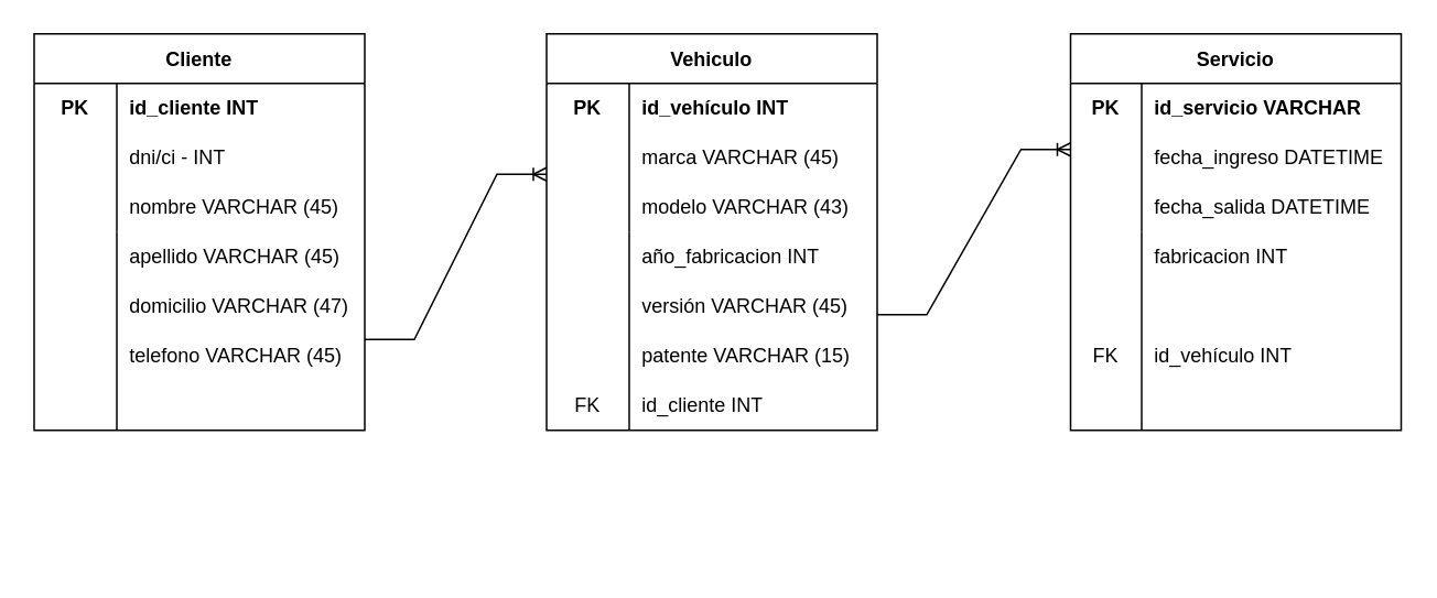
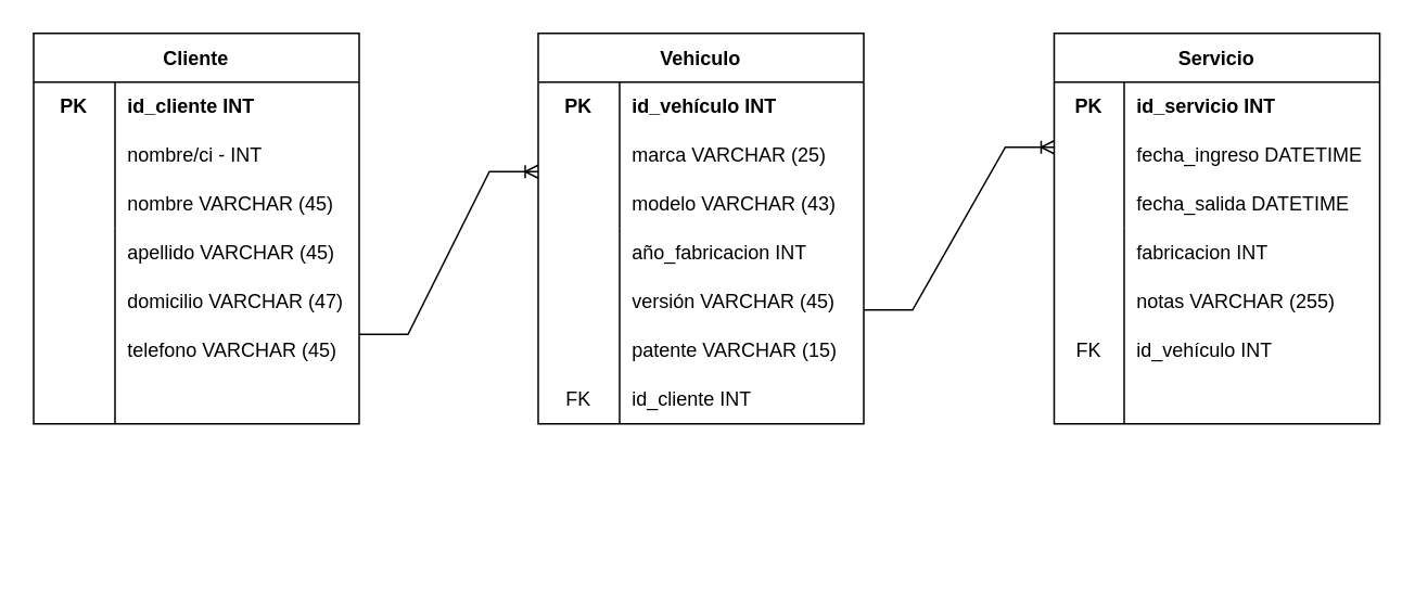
  <mxCell id="0" />
  <mxCell id="1" parent="0" />
  <mxCell id="2" value="Cliente" style="shape=table;startSize=30;container=1;collapsible=0;childLayout=tableLayout;fixedRows=1;rowLines=0;fontStyle=1;" vertex="1" parent="1"><mxGeometry y="20" width="200" height="240" as="geometry" x="20" /></mxCell>
  <mxCell id="3" value="" style="shape=tableRow;horizontal=0;startSize=0;swimlaneHead=0;swimlaneBody=0;top=0;left=0;bottom=0;right=0;collapsible=0;dropTarget=0;fillColor=none;points=[[0,0.5],[1,0.5]];portConstraint=eastwest;" vertex="1" parent="2"><mxGeometry y="30" width="200" height="30" as="geometry" /></mxCell>
  <mxCell id="4" value="&lt;b&gt;PK&lt;/b&gt;" style="shape=partialRectangle;html=1;whiteSpace=wrap;connectable=0;fillColor=none;top=0;left=0;bottom=0;right=0;overflow=hidden;pointerEvents=1;" vertex="1" parent="3"><mxGeometry width="50" height="30" as="geometry"><mxRectangle width="50" height="30" as="alternateBounds" /></mxGeometry></mxCell>
  <mxCell id="5" value="&lt;b&gt;id_cliente INT&lt;/b&gt;" style="shape=partialRectangle;html=1;whiteSpace=wrap;connectable=0;fillColor=none;top=0;left=0;bottom=0;right=0;align=left;spacingLeft=6;overflow=hidden;" vertex="1" parent="3"><mxGeometry x="50" width="150" height="30" as="geometry"><mxRectangle width="150" height="30" as="alternateBounds" /></mxGeometry></mxCell>
  <mxCell id="6" value="" style="shape=tableRow;horizontal=0;startSize=0;swimlaneHead=0;swimlaneBody=0;top=0;left=0;bottom=0;right=0;collapsible=0;dropTarget=0;fillColor=none;points=[[0,0.5],[1,0.5]];portConstraint=eastwest;" vertex="1" parent="2"><mxGeometry y="60" width="200" height="30" as="geometry" /></mxCell>
  <mxCell id="7" value="" style="shape=partialRectangle;html=1;whiteSpace=wrap;connectable=0;fillColor=none;top=0;left=0;bottom=0;right=0;overflow=hidden;" vertex="1" parent="6"><mxGeometry width="50" height="30" as="geometry"><mxRectangle width="50" height="30" as="alternateBounds" /></mxGeometry></mxCell>
- <mxCell id="8" value="dni/ci&amp;nbsp;- INT" style="shape=partialRectangle;html=1;whiteSpace=wrap;connectable=0;fillColor=none;top=0;left=0;bottom=0;right=0;align=left;spacingLeft=6;overflow=hidden;" vertex="1" parent="6"><mxGeometry x="50" width="150" height="30" as="geometry"><mxRectangle width="150" height="30" as="alternateBounds" /></mxGeometry></mxCell>
+ <mxCell id="8" value="nombre/ci&amp;nbsp;- INT" style="shape=partialRectangle;html=1;whiteSpace=wrap;connectable=0;fillColor=none;top=0;left=0;bottom=0;right=0;align=left;spacingLeft=6;overflow=hidden;" vertex="1" parent="6"><mxGeometry x="50" width="150" height="30" as="geometry"><mxRectangle width="150" height="30" as="alternateBounds" /></mxGeometry></mxCell>
  <mxCell id="9" value="" style="shape=tableRow;horizontal=0;startSize=0;swimlaneHead=0;swimlaneBody=0;top=0;left=0;bottom=0;right=0;collapsible=0;dropTarget=0;fillColor=none;points=[[0,0.5],[1,0.5]];portConstraint=eastwest;" vertex="1" parent="2"><mxGeometry y="90" width="200" height="30" as="geometry" /></mxCell>
  <mxCell id="10" value="" style="shape=partialRectangle;html=1;whiteSpace=wrap;connectable=0;fillColor=none;top=0;left=0;bottom=0;right=0;overflow=hidden;" vertex="1" parent="9"><mxGeometry width="50" height="30" as="geometry"><mxRectangle width="50" height="30" as="alternateBounds" /></mxGeometry></mxCell>
  <mxCell id="11" value="nombre VARCHAR (45)" style="shape=partialRectangle;html=1;whiteSpace=wrap;connectable=0;fillColor=none;top=0;left=0;bottom=0;right=0;align=left;spacingLeft=6;overflow=hidden;" vertex="1" parent="9"><mxGeometry x="50" width="150" height="30" as="geometry"><mxRectangle width="150" height="30" as="alternateBounds" /></mxGeometry></mxCell>
  <mxCell id="12" value="" style="shape=tableRow;horizontal=0;startSize=0;swimlaneHead=0;swimlaneBody=0;top=0;left=0;bottom=0;right=0;collapsible=0;dropTarget=0;fillColor=none;points=[[0,0.5],[1,0.5]];portConstraint=eastwest;" vertex="1" parent="1"><mxGeometry x="100" y="310" width="180" height="30" as="geometry" /></mxCell>
  <mxCell id="13" value="" style="shape=partialRectangle;html=1;whiteSpace=wrap;connectable=0;fillColor=none;top=0;left=0;bottom=0;right=0;overflow=hidden;" vertex="1" parent="12"><mxGeometry width="40" height="30" as="geometry"><mxRectangle width="40" height="30" as="alternateBounds" /></mxGeometry></mxCell>
  <mxCell id="14" value="" style="endArrow=none;html=1;rounded=0;" edge="1" parent="1"><mxGeometry width="50" height="50" relative="1" as="geometry"><mxPoint x="70" y="260" as="sourcePoint" /><mxPoint x="70" y="140" as="targetPoint" /></mxGeometry></mxCell>
  <mxCell id="15" value="domicilio VARCHAR (47)" style="shape=partialRectangle;html=1;whiteSpace=wrap;connectable=0;fillColor=none;top=0;left=0;bottom=0;right=0;align=left;spacingLeft=6;overflow=hidden;" vertex="1" parent="1"><mxGeometry x="70" y="170" width="150" height="30" as="geometry"><mxRectangle width="140" height="30" as="alternateBounds" /></mxGeometry></mxCell>
  <mxCell id="16" value="apellido VARCHAR (45)" style="shape=partialRectangle;html=1;whiteSpace=wrap;connectable=0;fillColor=none;top=0;left=0;bottom=0;right=0;align=left;spacingLeft=6;overflow=hidden;" vertex="1" parent="1"><mxGeometry x="70" y="140" width="140" height="30" as="geometry"><mxRectangle width="140" height="30" as="alternateBounds" /></mxGeometry></mxCell>
  <mxCell id="17" value="Vehiculo" style="shape=table;startSize=30;container=1;collapsible=0;childLayout=tableLayout;fixedRows=1;rowLines=0;fontStyle=1;" vertex="1" parent="1"><mxGeometry x="330" y="20" width="200" height="240" as="geometry" /></mxCell>
  <mxCell id="18" value="" style="shape=tableRow;horizontal=0;startSize=0;swimlaneHead=0;swimlaneBody=0;top=0;left=0;bottom=0;right=0;collapsible=0;dropTarget=0;fillColor=none;points=[[0,0.5],[1,0.5]];portConstraint=eastwest;" vertex="1" parent="17"><mxGeometry y="30" width="200" height="30" as="geometry" /></mxCell>
  <mxCell id="19" value="&lt;b&gt;PK&lt;/b&gt;" style="shape=partialRectangle;html=1;whiteSpace=wrap;connectable=0;fillColor=none;top=0;left=0;bottom=0;right=0;overflow=hidden;pointerEvents=1;" vertex="1" parent="18"><mxGeometry width="50" height="30" as="geometry"><mxRectangle width="50" height="30" as="alternateBounds" /></mxGeometry></mxCell>
  <mxCell id="20" value="&lt;b&gt;id_vehículo INT&lt;/b&gt;" style="shape=partialRectangle;html=1;whiteSpace=wrap;connectable=0;fillColor=none;top=0;left=0;bottom=0;right=0;align=left;spacingLeft=6;overflow=hidden;" vertex="1" parent="18"><mxGeometry x="50" width="150" height="30" as="geometry"><mxRectangle width="150" height="30" as="alternateBounds" /></mxGeometry></mxCell>
  <mxCell id="21" value="" style="shape=tableRow;horizontal=0;startSize=0;swimlaneHead=0;swimlaneBody=0;top=0;left=0;bottom=0;right=0;collapsible=0;dropTarget=0;fillColor=none;points=[[0,0.5],[1,0.5]];portConstraint=eastwest;" vertex="1" parent="17"><mxGeometry y="60" width="200" height="30" as="geometry" /></mxCell>
  <mxCell id="22" value="" style="shape=partialRectangle;html=1;whiteSpace=wrap;connectable=0;fillColor=none;top=0;left=0;bottom=0;right=0;overflow=hidden;" vertex="1" parent="21"><mxGeometry width="50" height="30" as="geometry"><mxRectangle width="50" height="30" as="alternateBounds" /></mxGeometry></mxCell>
- <mxCell id="23" value="marca VARCHAR (45)" style="shape=partialRectangle;html=1;whiteSpace=wrap;connectable=0;fillColor=none;top=0;left=0;bottom=0;right=0;align=left;spacingLeft=6;overflow=hidden;" vertex="1" parent="21"><mxGeometry x="50" width="150" height="30" as="geometry"><mxRectangle width="150" height="30" as="alternateBounds" /></mxGeometry></mxCell>
+ <mxCell id="23" value="marca VARCHAR (25)" style="shape=partialRectangle;html=1;whiteSpace=wrap;connectable=0;fillColor=none;top=0;left=0;bottom=0;right=0;align=left;spacingLeft=6;overflow=hidden;" vertex="1" parent="21"><mxGeometry x="50" width="150" height="30" as="geometry"><mxRectangle width="150" height="30" as="alternateBounds" /></mxGeometry></mxCell>
  <mxCell id="24" value="" style="shape=tableRow;horizontal=0;startSize=0;swimlaneHead=0;swimlaneBody=0;top=0;left=0;bottom=0;right=0;collapsible=0;dropTarget=0;fillColor=none;points=[[0,0.5],[1,0.5]];portConstraint=eastwest;" vertex="1" parent="17"><mxGeometry y="90" width="200" height="30" as="geometry" /></mxCell>
  <mxCell id="25" value="" style="shape=partialRectangle;html=1;whiteSpace=wrap;connectable=0;fillColor=none;top=0;left=0;bottom=0;right=0;overflow=hidden;" vertex="1" parent="24"><mxGeometry width="50" height="30" as="geometry"><mxRectangle width="50" height="30" as="alternateBounds" /></mxGeometry></mxCell>
  <mxCell id="26" value="modelo VARCHAR (43)" style="shape=partialRectangle;html=1;whiteSpace=wrap;connectable=0;fillColor=none;top=0;left=0;bottom=0;right=0;align=left;spacingLeft=6;overflow=hidden;" vertex="1" parent="24"><mxGeometry x="50" width="150" height="30" as="geometry"><mxRectangle width="150" height="30" as="alternateBounds" /></mxGeometry></mxCell>
  <mxCell id="27" value="" style="endArrow=none;html=1;rounded=0;" edge="1" parent="1"><mxGeometry width="50" height="50" relative="1" as="geometry"><mxPoint x="380" y="260" as="sourcePoint" /><mxPoint x="380" y="140" as="targetPoint" /></mxGeometry></mxCell>
  <mxCell id="28" value="versión VARCHAR (45)" style="shape=partialRectangle;html=1;whiteSpace=wrap;connectable=0;fillColor=none;top=0;left=0;bottom=0;right=0;align=left;spacingLeft=6;overflow=hidden;" vertex="1" parent="1"><mxGeometry x="380" y="170" width="140" height="30" as="geometry"><mxRectangle width="140" height="30" as="alternateBounds" /></mxGeometry></mxCell>
  <mxCell id="29" value="telefono VARCHAR (45)" style="shape=partialRectangle;html=1;whiteSpace=wrap;connectable=0;fillColor=none;top=0;left=0;bottom=0;right=0;align=left;spacingLeft=6;overflow=hidden;" vertex="1" parent="1"><mxGeometry x="70" y="200" width="150" height="30" as="geometry"><mxRectangle width="140" height="30" as="alternateBounds" /></mxGeometry></mxCell>
  <mxCell id="30" value="id_cliente INT" style="shape=partialRectangle;html=1;whiteSpace=wrap;connectable=0;fillColor=none;top=0;left=0;bottom=0;right=0;align=left;spacingLeft=6;overflow=hidden;" vertex="1" parent="1"><mxGeometry x="380" y="230" width="140" height="30" as="geometry"><mxRectangle width="140" height="30" as="alternateBounds" /></mxGeometry></mxCell>
  <mxCell id="31" value="FK" style="shape=partialRectangle;html=1;whiteSpace=wrap;connectable=0;fillColor=none;top=0;left=0;bottom=0;right=0;overflow=hidden;pointerEvents=1;" vertex="1" parent="1"><mxGeometry x="330" y="230" width="50" height="30" as="geometry"><mxRectangle width="50" height="30" as="alternateBounds" /></mxGeometry></mxCell>
  <mxCell id="32" value="año_fabricacion INT" style="shape=partialRectangle;html=1;whiteSpace=wrap;connectable=0;fillColor=none;top=0;left=0;bottom=0;right=0;align=left;spacingLeft=6;overflow=hidden;" vertex="1" parent="1"><mxGeometry x="380" y="140" width="140" height="30" as="geometry"><mxRectangle width="140" height="30" as="alternateBounds" /></mxGeometry></mxCell>
  <mxCell id="33" value="" style="endArrow=none;html=1;rounded=0;" edge="1" parent="1"><mxGeometry width="50" height="50" relative="1" as="geometry"><mxPoint x="690" y="260" as="sourcePoint" /><mxPoint x="690" y="140" as="targetPoint" /></mxGeometry></mxCell>
  <mxCell id="34" value="Servicio" style="shape=table;startSize=30;container=1;collapsible=0;childLayout=tableLayout;fixedRows=1;rowLines=0;fontStyle=1;" vertex="1" parent="1"><mxGeometry x="647" y="20" width="200" height="240" as="geometry" /></mxCell>
  <mxCell id="35" value="" style="shape=tableRow;horizontal=0;startSize=0;swimlaneHead=0;swimlaneBody=0;top=0;left=0;bottom=0;right=0;collapsible=0;dropTarget=0;fillColor=none;points=[[0,0.5],[1,0.5]];portConstraint=eastwest;" vertex="1" parent="34"><mxGeometry y="30" width="200" height="30" as="geometry" /></mxCell>
  <mxCell id="36" value="&lt;b&gt;PK&lt;/b&gt;" style="shape=partialRectangle;html=1;whiteSpace=wrap;connectable=0;fillColor=none;top=0;left=0;bottom=0;right=0;overflow=hidden;pointerEvents=1;" vertex="1" parent="35"><mxGeometry width="43" height="30" as="geometry"><mxRectangle width="43" height="30" as="alternateBounds" /></mxGeometry></mxCell>
- <mxCell id="37" value="&lt;b&gt;id_servicio VARCHAR&lt;/b&gt;" style="shape=partialRectangle;html=1;whiteSpace=wrap;connectable=0;fillColor=none;top=0;left=0;bottom=0;right=0;align=left;spacingLeft=6;overflow=hidden;" vertex="1" parent="35"><mxGeometry x="43" width="157" height="30" as="geometry"><mxRectangle width="157" height="30" as="alternateBounds" /></mxGeometry></mxCell>
+ <mxCell id="37" value="&lt;b&gt;id_servicio INT&lt;/b&gt;" style="shape=partialRectangle;html=1;whiteSpace=wrap;connectable=0;fillColor=none;top=0;left=0;bottom=0;right=0;align=left;spacingLeft=6;overflow=hidden;" vertex="1" parent="35"><mxGeometry x="43" width="157" height="30" as="geometry"><mxRectangle width="157" height="30" as="alternateBounds" /></mxGeometry></mxCell>
  <mxCell id="38" value="" style="shape=tableRow;horizontal=0;startSize=0;swimlaneHead=0;swimlaneBody=0;top=0;left=0;bottom=0;right=0;collapsible=0;dropTarget=0;fillColor=none;points=[[0,0.5],[1,0.5]];portConstraint=eastwest;" vertex="1" parent="34"><mxGeometry y="60" width="200" height="30" as="geometry" /></mxCell>
  <mxCell id="39" value="" style="shape=partialRectangle;html=1;whiteSpace=wrap;connectable=0;fillColor=none;top=0;left=0;bottom=0;right=0;overflow=hidden;" vertex="1" parent="38"><mxGeometry width="43" height="30" as="geometry"><mxRectangle width="43" height="30" as="alternateBounds" /></mxGeometry></mxCell>
  <mxCell id="40" value="fecha_ingreso DATETIME" style="shape=partialRectangle;html=1;whiteSpace=wrap;connectable=0;fillColor=none;top=0;left=0;bottom=0;right=0;align=left;spacingLeft=6;overflow=hidden;" vertex="1" parent="38"><mxGeometry x="43" width="157" height="30" as="geometry"><mxRectangle width="157" height="30" as="alternateBounds" /></mxGeometry></mxCell>
  <mxCell id="41" value="" style="shape=tableRow;horizontal=0;startSize=0;swimlaneHead=0;swimlaneBody=0;top=0;left=0;bottom=0;right=0;collapsible=0;dropTarget=0;fillColor=none;points=[[0,0.5],[1,0.5]];portConstraint=eastwest;" vertex="1" parent="34"><mxGeometry y="90" width="200" height="30" as="geometry" /></mxCell>
  <mxCell id="42" value="" style="shape=partialRectangle;html=1;whiteSpace=wrap;connectable=0;fillColor=none;top=0;left=0;bottom=0;right=0;overflow=hidden;" vertex="1" parent="41"><mxGeometry width="43" height="30" as="geometry"><mxRectangle width="43" height="30" as="alternateBounds" /></mxGeometry></mxCell>
  <mxCell id="43" value="fecha_salida DATETIME" style="shape=partialRectangle;html=1;whiteSpace=wrap;connectable=0;fillColor=none;top=0;left=0;bottom=0;right=0;align=left;spacingLeft=6;overflow=hidden;" vertex="1" parent="41"><mxGeometry x="43" width="157" height="30" as="geometry"><mxRectangle width="157" height="30" as="alternateBounds" /></mxGeometry></mxCell>
  <mxCell id="44" value="fabricacion INT" style="shape=partialRectangle;html=1;whiteSpace=wrap;connectable=0;fillColor=none;top=0;left=0;bottom=0;right=0;align=left;spacingLeft=6;overflow=hidden;" vertex="1" parent="1"><mxGeometry x="690" y="140" width="140" height="30" as="geometry"><mxRectangle width="140" height="30" as="alternateBounds" /></mxGeometry></mxCell>
+ <mxCell id="45" value="notas VARCHAR (255)" style="shape=partialRectangle;html=1;whiteSpace=wrap;connectable=0;fillColor=none;top=0;left=0;bottom=0;right=0;align=left;spacingLeft=6;overflow=hidden;" vertex="1" parent="1"><mxGeometry x="690" y="170" width="140" height="30" as="geometry"><mxRectangle width="140" height="30" as="alternateBounds" /></mxGeometry></mxCell>
  <mxCell id="46" value="id_vehículo INT" style="shape=partialRectangle;html=1;whiteSpace=wrap;connectable=0;fillColor=none;top=0;left=0;bottom=0;right=0;align=left;spacingLeft=6;overflow=hidden;" vertex="1" parent="1"><mxGeometry x="690" y="200" width="150" height="30" as="geometry"><mxRectangle width="150" height="30" as="alternateBounds" /></mxGeometry></mxCell>
  <mxCell id="47" value="FK" style="shape=partialRectangle;html=1;whiteSpace=wrap;connectable=0;fillColor=none;top=0;left=0;bottom=0;right=0;overflow=hidden;pointerEvents=1;" vertex="1" parent="1"><mxGeometry x="647" y="200" width="43" height="30" as="geometry"><mxRectangle width="43" height="30" as="alternateBounds" /></mxGeometry></mxCell>
  <mxCell id="48" value="patente VARCHAR (15)" style="shape=partialRectangle;html=1;whiteSpace=wrap;connectable=0;fillColor=none;top=0;left=0;bottom=0;right=0;align=left;spacingLeft=6;overflow=hidden;" vertex="1" parent="1"><mxGeometry x="380" y="200" width="140" height="30" as="geometry"><mxRectangle width="140" height="30" as="alternateBounds" /></mxGeometry></mxCell>
  <mxCell id="49" value="" style="edgeStyle=entityRelationEdgeStyle;fontSize=12;html=1;endArrow=ERoneToMany;rounded=0;" edge="1" parent="1"><mxGeometry width="100" height="100" relative="1" as="geometry"><mxPoint x="220" y="205" as="sourcePoint" /><mxPoint x="330" y="105" as="targetPoint" /></mxGeometry></mxCell>
  <mxCell id="50" value="" style="edgeStyle=entityRelationEdgeStyle;fontSize=12;html=1;endArrow=ERoneToMany;rounded=0;" edge="1" parent="1"><mxGeometry width="100" height="100" relative="1" as="geometry"><mxPoint x="530" y="190" as="sourcePoint" /><mxPoint x="647" y="90" as="targetPoint" /></mxGeometry></mxCell>
